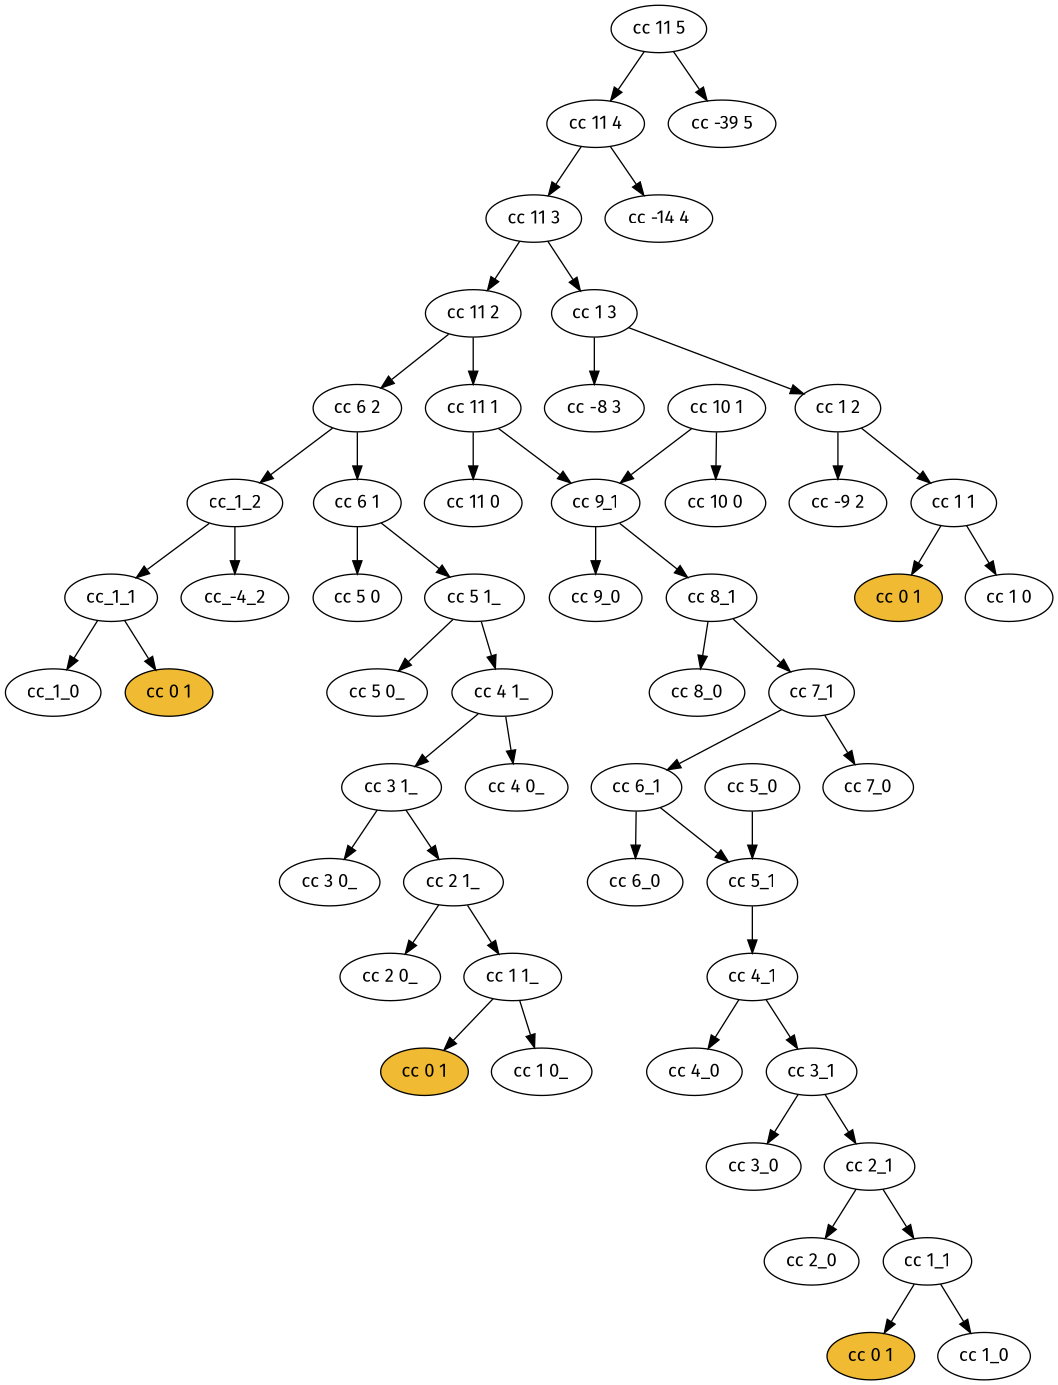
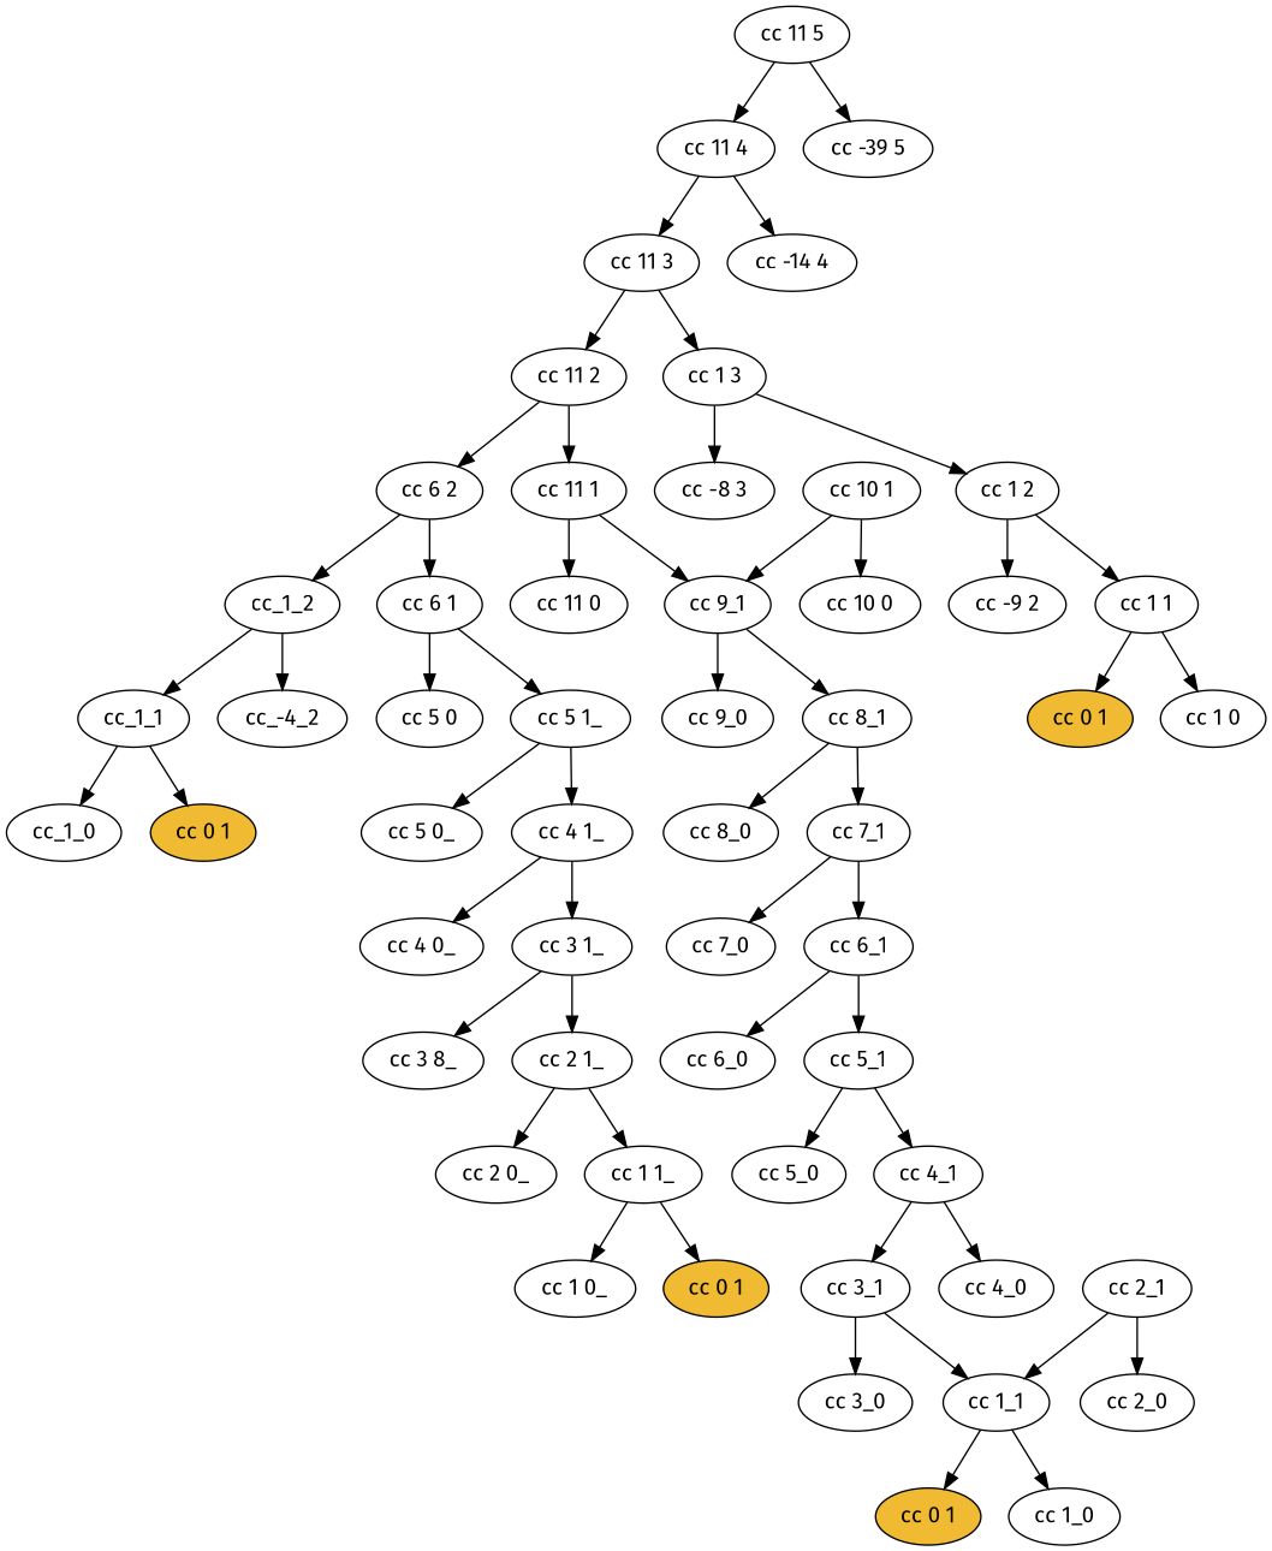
  digraph {
    fontname="Fira Sans"
    node [fontname="Fira Sans"]
    edge [fontname="Fira Sans"]
    "cc 11 5"
    "cc 11 4"
    "cc -39 5"
    "cc 11 3"
    "cc -14 4"
    "cc 11 2"
    "cc 1 3"
    "cc 11 1"
    "cc 6 2"
    "cc 1 2"
    "cc -8 3"
    "cc 11 0"
    "cc 9_1"
    "cc 6 1"
    cc_1_2
    "cc 1 1"
    "cc -9 2"
    n18 [fillcolor="#F0BA32" label="cc 0 1" style=filled]
    "cc 1 0"
    "cc 10 1"
    "cc 10 0"
    n22 [label="cc 5 0"]
    "cc 5 1_"
    cc_1_1
    "cc_-4_2"
    "cc 5 0_"
    "cc 4 1_"
    cc_1_0
    n29 [fillcolor="#F0BA32" label="cc 0 1" style=filled]
    "cc 4 0_"
    "cc 3 1_"
-   "cc 3 0_"
+   "cc 3 0_" [label="cc 3 8_"]
    "cc 2 1_"
    "cc 2 0_"
    "cc 1 1_"
    n36 [fillcolor="#F0BA32" label="cc 0 1" style=filled]
    "cc 1 0_"
    "cc 9_0"
    "cc 8_1"
    "cc 8_0"
    "cc 7_1"
    "cc 7_0"
    "cc 6_1"
    "cc 6_0"
    "cc 5_1"
    "cc 5_0"
    "cc 4_1"
    "cc 4_0"
    "cc 3_1"
    "cc 3_0"
    "cc 2_1"
    "cc 2_0"
    "cc 1_1"
    n54 [fillcolor="#F0BA32" label="cc 0 1" style=filled]
    "cc 1_0"
    "cc 11 5" -> "cc 11 4"
    "cc 11 5" -> "cc -39 5"
    "cc 11 4" -> "cc 11 3"
    "cc 11 4" -> "cc -14 4"
    "cc 11 3" -> "cc 11 2"
    "cc 11 3" -> "cc 1 3"
    "cc 11 2" -> "cc 11 1"
    "cc 11 2" -> "cc 6 2"
    "cc 1 3" -> "cc 1 2"
    "cc 1 3" -> "cc -8 3"
    "cc 11 1" -> "cc 11 0"
    "cc 11 1" -> "cc 9_1"
    "cc 6 2" -> "cc 6 1"
    "cc 6 2" -> cc_1_2
    "cc 1 2" -> "cc 1 1"
    "cc 1 2" -> "cc -9 2"
    "cc 9_1" -> "cc 9_0"
    "cc 9_1" -> "cc 8_1"
    "cc 6 1" -> n22
    "cc 6 1" -> "cc 5 1_"
    cc_1_2 -> cc_1_1
    cc_1_2 -> "cc_-4_2"
    "cc 1 1" -> n18
    "cc 1 1" -> "cc 1 0"
    "cc 10 1" -> "cc 9_1"
    "cc 10 1" -> "cc 10 0"
    "cc 5 1_" -> "cc 5 0_"
    "cc 5 1_" -> "cc 4 1_"
    cc_1_1 -> cc_1_0
    cc_1_1 -> n29
    "cc 4 1_" -> "cc 4 0_"
    "cc 4 1_" -> "cc 3 1_"
    "cc 3 1_" -> "cc 3 0_"
    "cc 3 1_" -> "cc 2 1_"
    "cc 2 1_" -> "cc 2 0_"
    "cc 2 1_" -> "cc 1 1_"
    "cc 1 1_" -> n36
    "cc 1 1_" -> "cc 1 0_"
    "cc 8_1" -> "cc 8_0"
    "cc 8_1" -> "cc 7_1"
    "cc 7_1" -> "cc 7_0"
    "cc 7_1" -> "cc 6_1"
    "cc 6_1" -> "cc 6_0"
    "cc 6_1" -> "cc 5_1"
-   "cc 5_0" -> "cc 5_1"
+   "cc 5_1" -> "cc 5_0"
    "cc 5_1" -> "cc 4_1"
    "cc 4_1" -> "cc 4_0"
    "cc 4_1" -> "cc 3_1"
    "cc 3_1" -> "cc 3_0"
-   "cc 3_1" -> "cc 2_1"
+   "cc 3_1" -> "cc 1_1"
    "cc 2_1" -> "cc 2_0"
    "cc 2_1" -> "cc 1_1"
    "cc 1_1" -> n54
    "cc 1_1" -> "cc 1_0"
  }
